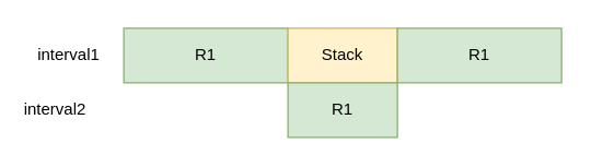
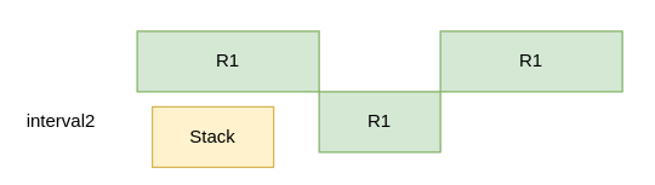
  <mxCell id="0" />
  <mxCell id="1" parent="0" />
  <mxCell id="2" value="R1" style="rounded=0;whiteSpace=wrap;html=1;fillColor=#d5e8d4;strokeColor=#82b366;" vertex="1" parent="1"><mxGeometry x="90" y="20" width="120" height="40" as="geometry" /></mxCell>
- <mxCell id="3" value="Stack" style="rounded=0;whiteSpace=wrap;html=1;fillColor=#fff2cc;strokeColor=#d6b656;" vertex="1" parent="1"><mxGeometry x="210" y="20" width="80" height="40" as="geometry" /></mxCell>
+ <mxCell id="3" value="Stack" style="rounded=0;whiteSpace=wrap;html=1;fillColor=#fff2cc;strokeColor=#d6b656;" vertex="1" parent="1"><mxGeometry x="100" y="70" width="80" height="40" as="geometry" /></mxCell>
  <mxCell id="4" value="R1" style="rounded=0;whiteSpace=wrap;html=1;fillColor=#d5e8d4;strokeColor=#82b366;" vertex="1" parent="1"><mxGeometry x="210" y="60" width="80" height="40" as="geometry" /></mxCell>
- <mxCell id="5" value="interval1" style="text;html=1;strokeColor=none;fillColor=none;align=center;verticalAlign=middle;whiteSpace=wrap;rounded=0;" vertex="1" parent="1"><mxGeometry x="30" y="30" width="40" height="20" as="geometry" /></mxCell>
  <mxCell id="6" value="interval2" style="text;html=1;strokeColor=none;fillColor=none;align=center;verticalAlign=middle;whiteSpace=wrap;rounded=0;" vertex="1" parent="1"><mxGeometry x="20" y="70" width="40" height="20" as="geometry" /></mxCell>
  <mxCell id="7" value="R1" style="rounded=0;whiteSpace=wrap;html=1;fillColor=#d5e8d4;strokeColor=#82b366;" vertex="1" parent="1"><mxGeometry x="290" y="20" width="120" height="40" as="geometry" /></mxCell>
